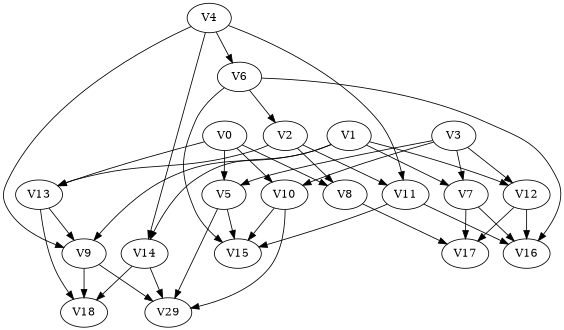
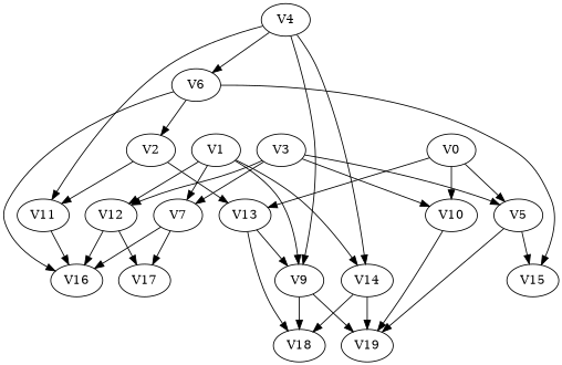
  digraph {
    V0
    V5
-   V8
    V10
    V13
    V15
-   V19 [label=V29]
+   V19
    V17
    V18
    V9
    V1
    V7
    V12
    V14
    V16
    V2
    V11
    V6
    V3
    V4
    V0 -> V5
-   V0 -> V8
    V0 -> V10
    V0 -> V13
    V5 -> V15
    V5 -> V19
-   V8 -> V17
-   V10 -> V15
    V10 -> V19
    V13 -> V18
    V13 -> V9
    V9 -> V19
    V9 -> V18
    V1 -> V9
    V1 -> V7
    V1 -> V12
    V1 -> V14
    V7 -> V17
    V7 -> V16
    V12 -> V17
    V12 -> V16
    V14 -> V19
    V14 -> V18
-   V2 -> V8
    V2 -> V13
    V2 -> V11
-   V11 -> V15
    V11 -> V16
    V6 -> V15
    V6 -> V16
    V6 -> V2
    V3 -> V5
    V3 -> V10
    V3 -> V7
    V3 -> V12
    V4 -> V9
    V4 -> V14
    V4 -> V11
    V4 -> V6
  }
